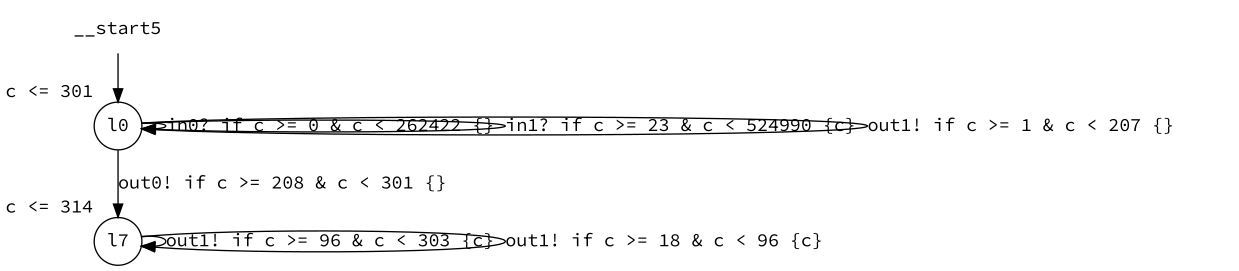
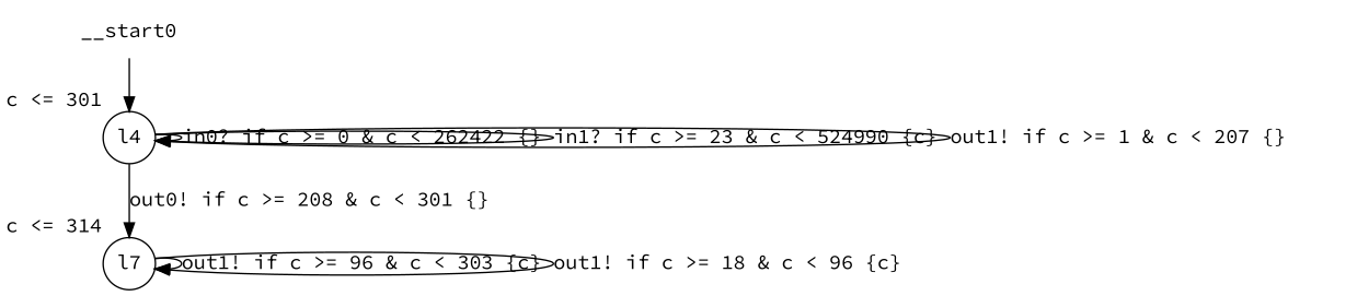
  digraph {
    fontname="Source Code Pro"
    node [fontname="Source Code Pro" shape=circle margin=0]
    edge [fontname="Source Code Pro"]
-   __start0 [shape=none label=__start5 margin=""]
-   n2 [label=l0 xlabel="c <= 301"]
+   __start0 [shape=none margin=""]
+   n2 [label=l4 xlabel="c <= 301"]
    n3 [label=l7 xlabel="c <= 314"]
    __start0 -> n2
    n2 -> n2 [label="in0? if c >= 0 & c < 262422 {} "]
    n2 -> n2 [label="in1? if c >= 23 & c < 524990 {c} "]
    n2 -> n2 [label="out1! if c >= 1 & c < 207 {} "]
    n2 -> n3 [label="out0! if c >= 208 & c < 301 {} "]
    n3 -> n3 [label="out1! if c >= 96 & c < 303 {c} "]
    n3 -> n3 [label="out1! if c >= 18 & c < 96 {c} "]
  }
